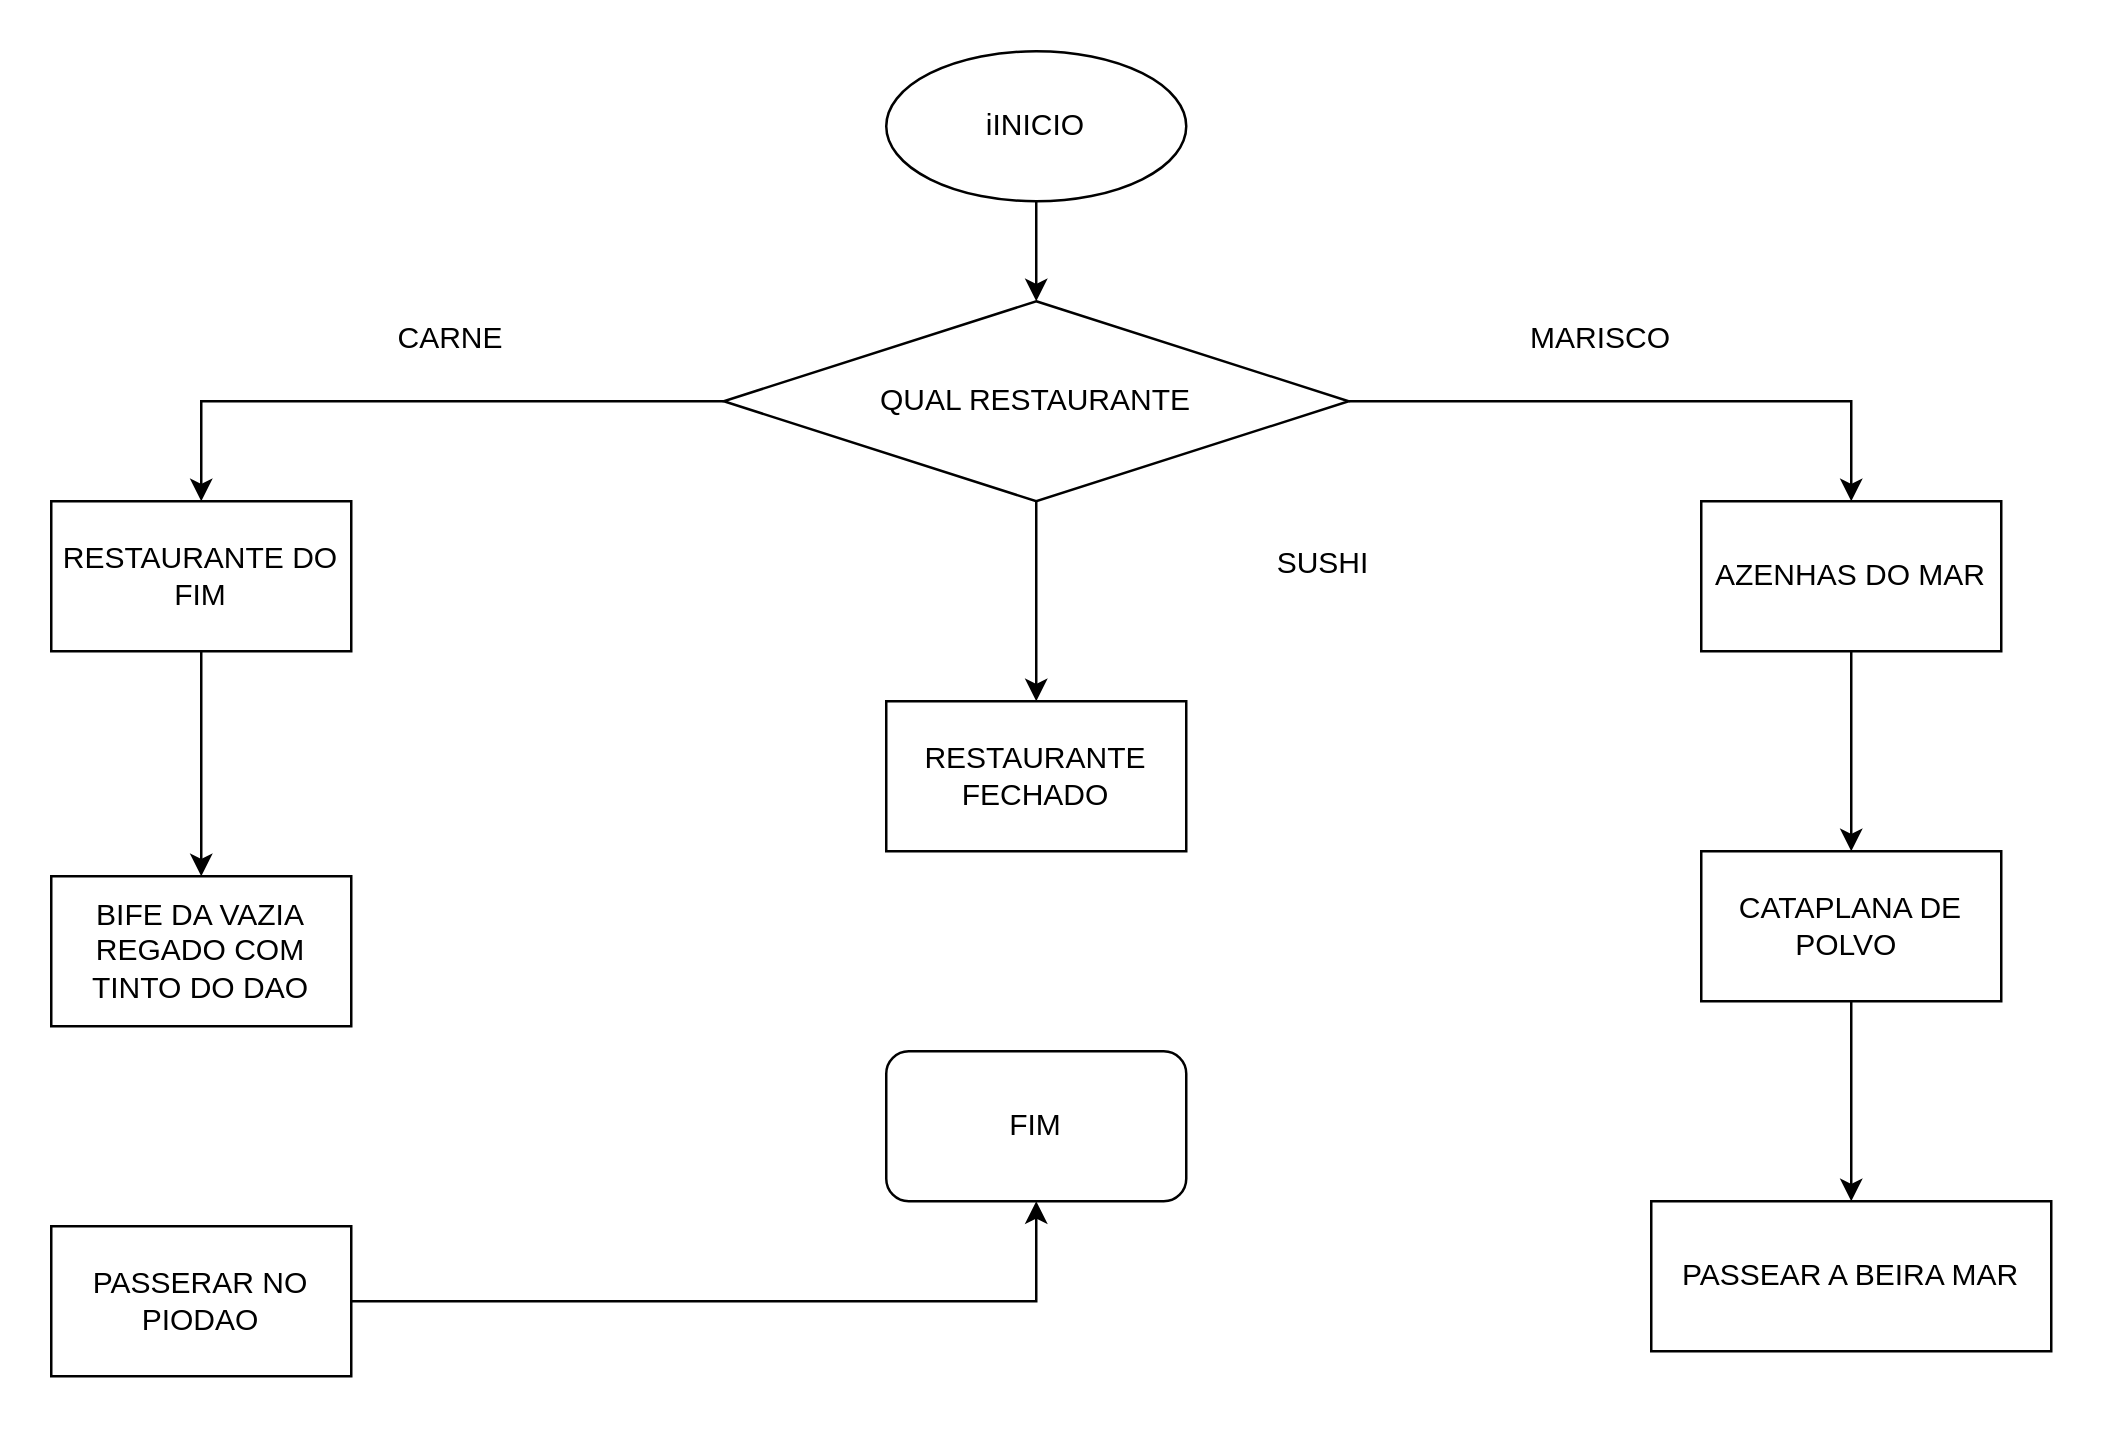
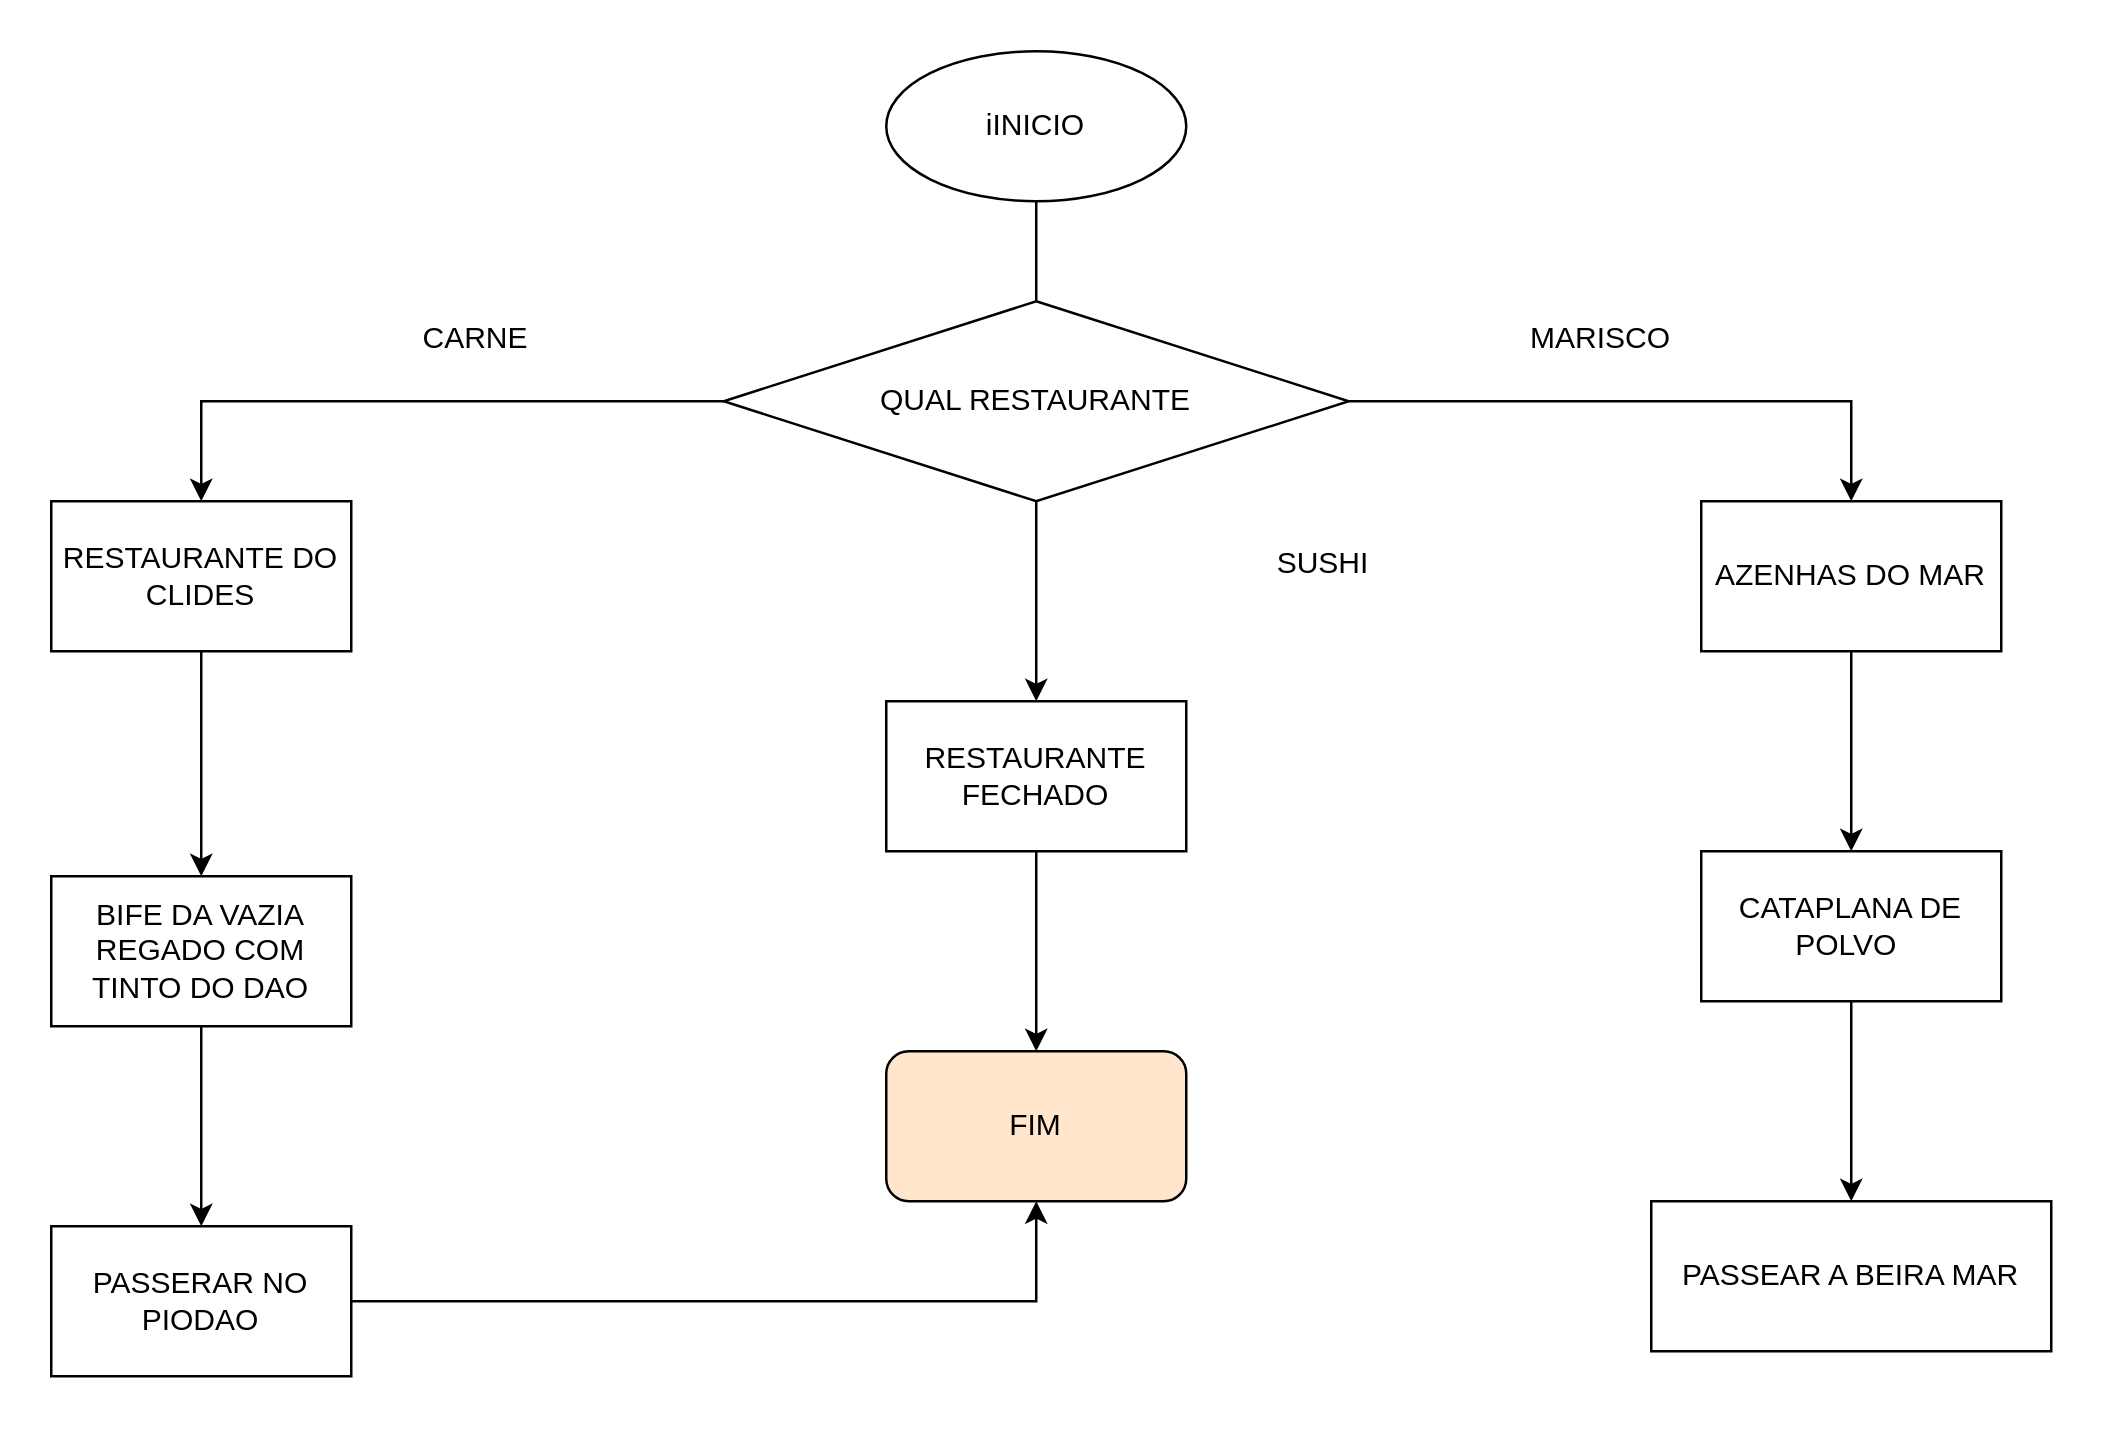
  <mxCell id="0" />
  <mxCell id="1" parent="0" />
- <mxCell id="2" style="edgeStyle=orthogonalEdgeStyle;rounded=0;orthogonalLoop=1;jettySize=auto;html=1;" edge="1" parent="1" source="3" target="9"><mxGeometry relative="1" as="geometry"><mxPoint x="414" y="110" as="targetPoint" /></mxGeometry></mxCell>
+ <mxCell id="2" style="edgeStyle=orthogonalEdgeStyle;rounded=0;orthogonalLoop=1;jettySize=auto;html=1;endArrow=none;" edge="1" parent="1" source="3" target="9"><mxGeometry relative="1" as="geometry"><mxPoint x="414" y="110" as="targetPoint" /></mxGeometry></mxCell>
  <mxCell id="3" value="iINICIO" style="ellipse;whiteSpace=wrap;html=1;" vertex="1" parent="1"><mxGeometry x="354" y="20" width="120" height="60" as="geometry" /></mxCell>
  <mxCell id="4" style="edgeStyle=orthogonalEdgeStyle;rounded=0;orthogonalLoop=1;jettySize=auto;html=1;exitX=0;exitY=0.5;exitDx=0;exitDy=0;" edge="1" parent="1" source="9" target="6"><mxGeometry relative="1" as="geometry"><mxPoint x="80" y="230" as="targetPoint" /><mxPoint x="250" y="160" as="sourcePoint" /><Array as="points"><mxPoint x="80" y="160" /></Array></mxGeometry></mxCell>
  <mxCell id="5" style="edgeStyle=orthogonalEdgeStyle;rounded=0;orthogonalLoop=1;jettySize=auto;html=1;" edge="1" parent="1" source="6"><mxGeometry relative="1" as="geometry"><mxPoint x="80" y="350" as="targetPoint" /></mxGeometry></mxCell>
- <mxCell id="6" value="RESTAURANTE DO FIM" style="rounded=0;whiteSpace=wrap;html=1;" vertex="1" parent="1"><mxGeometry x="20" y="200" width="120" height="60" as="geometry" /></mxCell>
+ <mxCell id="6" value="RESTAURANTE DO CLIDES" style="rounded=0;whiteSpace=wrap;html=1;" vertex="1" parent="1"><mxGeometry x="20" y="200" width="120" height="60" as="geometry" /></mxCell>
  <mxCell id="7" style="edgeStyle=orthogonalEdgeStyle;rounded=0;orthogonalLoop=1;jettySize=auto;html=1;" edge="1" parent="1" source="9"><mxGeometry relative="1" as="geometry"><mxPoint x="740" y="200" as="targetPoint" /><Array as="points"><mxPoint x="740" y="160" /><mxPoint x="740" y="201" /></Array></mxGeometry></mxCell>
  <mxCell id="8" style="edgeStyle=orthogonalEdgeStyle;rounded=0;orthogonalLoop=1;jettySize=auto;html=1;" edge="1" parent="1" source="9"><mxGeometry relative="1" as="geometry"><mxPoint x="414" y="280" as="targetPoint" /></mxGeometry></mxCell>
  <mxCell id="9" value="QUAL RESTAURANTE" style="rhombus;whiteSpace=wrap;html=1;" vertex="1" parent="1"><mxGeometry x="289" y="120" width="250" height="80" as="geometry" /></mxCell>
  <mxCell id="10" value="MARISCO" style="text;html=1;align=center;verticalAlign=middle;whiteSpace=wrap;rounded=0;" vertex="1" parent="1"><mxGeometry x="580" y="120" width="120" height="30" as="geometry" /></mxCell>
  <mxCell id="11" style="edgeStyle=orthogonalEdgeStyle;rounded=0;orthogonalLoop=1;jettySize=auto;html=1;entryX=0.5;entryY=0;entryDx=0;entryDy=0;" edge="1" parent="1" source="12" target="21"><mxGeometry relative="1" as="geometry" /></mxCell>
  <mxCell id="12" value="AZENHAS DO MAR" style="rounded=0;whiteSpace=wrap;html=1;" vertex="1" parent="1"><mxGeometry x="680" y="200" width="120" height="60" as="geometry" /></mxCell>
+ <mxCell id="13" style="edgeStyle=orthogonalEdgeStyle;rounded=0;orthogonalLoop=1;jettySize=auto;html=1;entryX=0.5;entryY=0;entryDx=0;entryDy=0;" edge="1" parent="1" source="14" target="16"><mxGeometry relative="1" as="geometry"><mxPoint x="414" y="410" as="targetPoint" /></mxGeometry></mxCell>
  <mxCell id="14" value="RESTAURANTE FECHADO" style="rounded=0;whiteSpace=wrap;html=1;" vertex="1" parent="1"><mxGeometry x="354" y="280" width="120" height="60" as="geometry" /></mxCell>
  <mxCell id="15" value="SUSHI" style="text;html=1;align=center;verticalAlign=middle;whiteSpace=wrap;rounded=0;" vertex="1" parent="1"><mxGeometry x="499" y="210" width="60" height="30" as="geometry" /></mxCell>
- <mxCell id="16" value="FIM" style="rounded=1;whiteSpace=wrap;html=1;" vertex="1" parent="1"><mxGeometry x="354" y="420" width="120" height="60" as="geometry" /></mxCell>
+ <mxCell id="16" value="FIM" style="rounded=1;whiteSpace=wrap;html=1;fillColor=#ffe6cc;" vertex="1" parent="1"><mxGeometry x="354" y="420" width="120" height="60" as="geometry" /></mxCell>
  <mxCell id="17" value="PASSEAR A BEIRA MAR" style="rounded=0;whiteSpace=wrap;html=1;" vertex="1" parent="1"><mxGeometry x="660" y="480" width="160" height="60" as="geometry" /></mxCell>
  <mxCell id="18" style="edgeStyle=orthogonalEdgeStyle;rounded=0;orthogonalLoop=1;jettySize=auto;html=1;" edge="1" parent="1" source="19" target="16"><mxGeometry relative="1" as="geometry" /></mxCell>
  <mxCell id="19" value="PASSERAR NO PIODAO" style="rounded=0;whiteSpace=wrap;html=1;" vertex="1" parent="1"><mxGeometry x="20" y="490" width="120" height="60" as="geometry" /></mxCell>
  <mxCell id="20" style="edgeStyle=orthogonalEdgeStyle;rounded=0;orthogonalLoop=1;jettySize=auto;html=1;" edge="1" parent="1" source="21"><mxGeometry relative="1" as="geometry"><mxPoint x="740" y="480" as="targetPoint" /></mxGeometry></mxCell>
  <mxCell id="21" value="CATAPLANA DE POLVO&amp;nbsp;" style="rounded=0;whiteSpace=wrap;html=1;" vertex="1" parent="1"><mxGeometry x="680" y="340" width="120" height="60" as="geometry" /></mxCell>
+ <mxCell id="22" style="edgeStyle=orthogonalEdgeStyle;rounded=0;orthogonalLoop=1;jettySize=auto;html=1;" edge="1" parent="1" source="23" target="19"><mxGeometry relative="1" as="geometry" /></mxCell>
  <mxCell id="23" value="BIFE DA VAZIA REGADO COM TINTO DO DAO" style="rounded=0;whiteSpace=wrap;html=1;" vertex="1" parent="1"><mxGeometry x="20" y="350" width="120" height="60" as="geometry" /></mxCell>
- <mxCell id="24" value="CARNE" style="text;html=1;align=center;verticalAlign=middle;whiteSpace=wrap;rounded=0;" vertex="1" parent="1"><mxGeometry x="150" y="120" width="60" height="30" as="geometry" /></mxCell>
+ <mxCell id="24" value="CARNE" style="text;html=1;align=center;verticalAlign=middle;whiteSpace=wrap;rounded=0;" vertex="1" parent="1"><mxGeometry x="160" y="120" width="60" height="30" as="geometry" /></mxCell>
